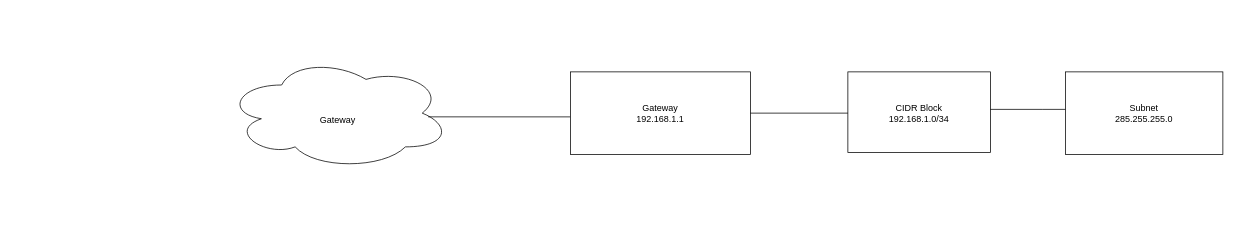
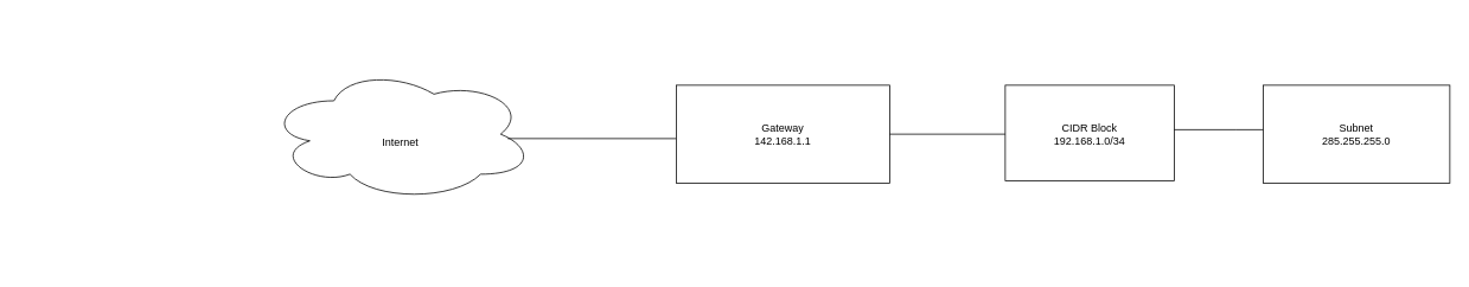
  <mxCell id="0" />
  <mxCell id="1" parent="0" />
  <mxCell id="2" value="" style="ellipse;shape=cloud;whiteSpace=wrap;html=1;" vertex="1" parent="1"><mxGeometry x="300" y="75" width="300" height="150" as="geometry" /></mxCell>
- <mxCell id="3" value="Gateway" style="text;strokeColor=none;align=center;fillColor=none;html=1;verticalAlign=middle;whiteSpace=wrap;rounded=0;" vertex="1" parent="1"><mxGeometry x="20" y="20" width="860" height="280" as="geometry" /></mxCell>
+ <mxCell id="3" value="Internet" style="text;strokeColor=none;align=center;fillColor=none;html=1;verticalAlign=middle;whiteSpace=wrap;rounded=0;" vertex="1" parent="1"><mxGeometry x="20" y="20" width="860" height="280" as="geometry" /></mxCell>
  <mxCell id="4" value="" style="endArrow=none;html=1;rounded=0;exitX=0.64;exitY=0.482;exitDx=0;exitDy=0;exitPerimeter=0;" edge="1" parent="1" source="3"><mxGeometry width="50" height="50" relative="1" as="geometry"><mxPoint x="990" y="155" as="sourcePoint" /><mxPoint x="760" y="155" as="targetPoint" /></mxGeometry></mxCell>
- <mxCell id="5" value="&lt;div&gt;Gateway&lt;/div&gt;&lt;div&gt;192.168.1.1&lt;br&gt;&lt;/div&gt;" style="rounded=0;whiteSpace=wrap;html=1;" vertex="1" parent="1"><mxGeometry x="760" y="95" width="240" height="110" as="geometry" /></mxCell>
+ <mxCell id="5" value="&lt;div&gt;Gateway&lt;/div&gt;&lt;div&gt;142.168.1.1&lt;br&gt;&lt;/div&gt;" style="rounded=0;whiteSpace=wrap;html=1;" vertex="1" parent="1"><mxGeometry x="760" y="95" width="240" height="110" as="geometry" /></mxCell>
  <mxCell id="6" value="" style="endArrow=none;html=1;rounded=0;exitX=1;exitY=0.5;exitDx=0;exitDy=0;" edge="1" parent="1" source="5"><mxGeometry width="50" height="50" relative="1" as="geometry"><mxPoint x="1020" y="155" as="sourcePoint" /><mxPoint x="1140" y="150" as="targetPoint" /></mxGeometry></mxCell>
  <mxCell id="7" value="" style="rounded=0;whiteSpace=wrap;html=1;" vertex="1" parent="1"><mxGeometry x="1130" y="95" width="190" height="107.5" as="geometry" /></mxCell>
  <mxCell id="8" value="&lt;div&gt;CIDR Block&lt;/div&gt;&lt;div&gt;192.168.1.0/34&lt;br&gt;&lt;/div&gt;" style="text;strokeColor=none;align=center;fillColor=none;html=1;verticalAlign=middle;whiteSpace=wrap;rounded=0;" vertex="1" parent="1"><mxGeometry x="1130" y="95" width="190" height="110" as="geometry" /></mxCell>
  <mxCell id="9" value="" style="endArrow=none;html=1;rounded=0;" edge="1" parent="1"><mxGeometry width="50" height="50" relative="1" as="geometry"><mxPoint x="1320" y="145" as="sourcePoint" /><mxPoint x="1440" y="145" as="targetPoint" /><Array as="points"><mxPoint x="1390" y="145" /></Array></mxGeometry></mxCell>
  <mxCell id="10" value="" style="rounded=0;whiteSpace=wrap;html=1;" vertex="1" parent="1"><mxGeometry x="1420" y="95" width="210" height="110" as="geometry" /></mxCell>
  <mxCell id="11" value="&lt;div&gt;Subnet&lt;/div&gt;&lt;div&gt;285.255.255.0&lt;br&gt;&lt;/div&gt;" style="text;strokeColor=none;align=center;fillColor=none;html=1;verticalAlign=middle;whiteSpace=wrap;rounded=0;" vertex="1" parent="1"><mxGeometry x="1420" y="95" width="210" height="110" as="geometry" /></mxCell>
